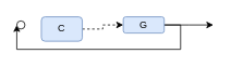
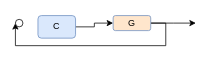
  <mxCell id="0" />
  <mxCell id="1" parent="0" />
- <mxCell id="2" style="edgeStyle=orthogonalEdgeStyle;rounded=0;orthogonalLoop=1;jettySize=auto;html=1;exitX=1;exitY=0.5;exitDx=0;exitDy=0;entryX=0;entryY=0.5;entryDx=0;entryDy=0;dashed=1;" edge="1" parent="1" source="3" target="6"><mxGeometry relative="1" as="geometry" /></mxCell>
+ <mxCell id="2" style="edgeStyle=orthogonalEdgeStyle;rounded=0;orthogonalLoop=1;jettySize=auto;html=1;exitX=1;exitY=0.5;exitDx=0;exitDy=0;entryX=0;entryY=0.5;entryDx=0;entryDy=0;" edge="1" parent="1" source="3" target="6"><mxGeometry relative="1" as="geometry" /></mxCell>
  <mxCell id="3" value="C" style="rounded=1;whiteSpace=wrap;html=1;fillColor=#dae8fc;strokeColor=#6c8ebf;" vertex="1" parent="1"><mxGeometry x="50" y="20" width="50" height="30" as="geometry" /></mxCell>
  <mxCell id="4" style="edgeStyle=orthogonalEdgeStyle;rounded=0;orthogonalLoop=1;jettySize=auto;html=1;exitX=1;exitY=0.5;exitDx=0;exitDy=0;" edge="1" parent="1" source="6"><mxGeometry relative="1" as="geometry"><mxPoint x="260" y="30" as="targetPoint" /></mxGeometry></mxCell>
  <mxCell id="5" style="edgeStyle=orthogonalEdgeStyle;rounded=0;orthogonalLoop=1;jettySize=auto;html=1;exitX=1;exitY=0.5;exitDx=0;exitDy=0;" edge="1" parent="1" source="6"><mxGeometry relative="1" as="geometry"><mxPoint x="20" y="30" as="targetPoint" /><Array as="points"><mxPoint x="220" y="30" /><mxPoint x="220" y="60" /><mxPoint x="20" y="60" /></Array></mxGeometry></mxCell>
- <mxCell id="6" value="G" style="rounded=1;whiteSpace=wrap;html=1;fillColor=#dae8fc;strokeColor=#6c8ebf;" vertex="1" parent="1"><mxGeometry x="150" y="20" width="50" height="20" as="geometry" /></mxCell>
+ <mxCell id="6" value="G" style="rounded=1;whiteSpace=wrap;html=1;fillColor=#ffe6cc;strokeColor=#6c8ebf;" vertex="1" parent="1"><mxGeometry x="150" y="20" width="50" height="20" as="geometry" /></mxCell>
  <mxCell id="7" value="" style="ellipse;whiteSpace=wrap;html=1;aspect=fixed;" vertex="1" parent="1"><mxGeometry x="20" y="25" width="10" height="10" as="geometry" /></mxCell>
